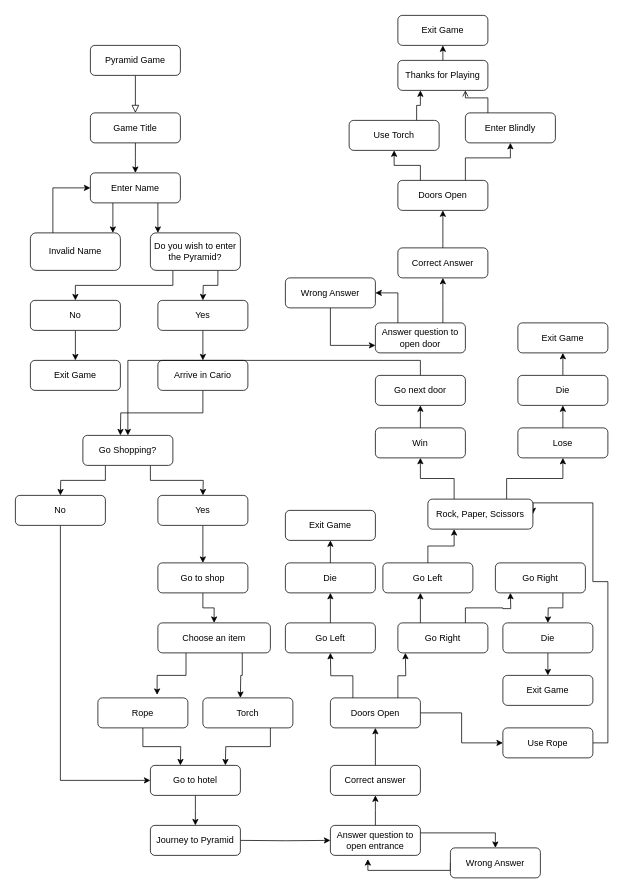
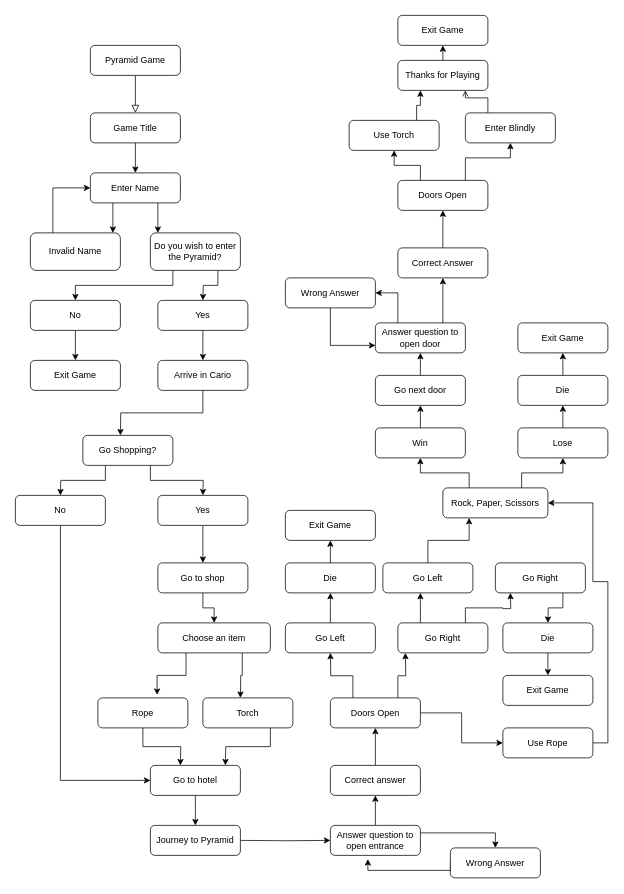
  <mxCell id="0" />
  <mxCell id="1" parent="0" />
  <mxCell id="2" value="" style="rounded=0;html=1;jettySize=auto;orthogonalLoop=1;fontSize=11;endArrow=block;endFill=0;endSize=8;strokeWidth=1;shadow=0;labelBackgroundColor=none;edgeStyle=orthogonalEdgeStyle;" parent="1" edge="1"><mxGeometry relative="1" as="geometry"><mxPoint x="180" y="100" as="sourcePoint" /><mxPoint x="180" y="150" as="targetPoint" /></mxGeometry></mxCell>
  <mxCell id="3" value="Pyramid Game" style="rounded=1;whiteSpace=wrap;html=1;fontSize=12;glass=0;strokeWidth=1;shadow=0;" parent="1" vertex="1"><mxGeometry x="120" y="60" width="120" height="40" as="geometry" /></mxCell>
  <mxCell id="4" style="edgeStyle=orthogonalEdgeStyle;rounded=0;orthogonalLoop=1;jettySize=auto;html=1;exitX=0.5;exitY=1;exitDx=0;exitDy=0;" edge="1" parent="1" source="5"><mxGeometry relative="1" as="geometry"><mxPoint x="180" y="230" as="targetPoint" /></mxGeometry></mxCell>
  <mxCell id="5" value="Game Title" style="rounded=1;whiteSpace=wrap;html=1;fontSize=12;glass=0;strokeWidth=1;shadow=0;" parent="1" vertex="1"><mxGeometry x="120" y="150" width="120" height="40" as="geometry" /></mxCell>
  <mxCell id="6" style="edgeStyle=orthogonalEdgeStyle;rounded=0;orthogonalLoop=1;jettySize=auto;html=1;exitX=0.25;exitY=1;exitDx=0;exitDy=0;" edge="1" parent="1" source="8"><mxGeometry relative="1" as="geometry"><mxPoint x="150" y="310" as="targetPoint" /></mxGeometry></mxCell>
  <mxCell id="7" style="edgeStyle=orthogonalEdgeStyle;rounded=0;orthogonalLoop=1;jettySize=auto;html=1;exitX=0.75;exitY=1;exitDx=0;exitDy=0;" edge="1" parent="1" source="8"><mxGeometry relative="1" as="geometry"><mxPoint x="210" y="310" as="targetPoint" /></mxGeometry></mxCell>
  <mxCell id="8" value="Enter Name" style="rounded=1;whiteSpace=wrap;html=1;fontSize=12;glass=0;strokeWidth=1;shadow=0;" parent="1" vertex="1"><mxGeometry x="120" y="230" width="120" height="40" as="geometry" /></mxCell>
  <mxCell id="9" style="edgeStyle=orthogonalEdgeStyle;rounded=0;orthogonalLoop=1;jettySize=auto;html=1;exitX=0.25;exitY=0;exitDx=0;exitDy=0;entryX=0;entryY=0.5;entryDx=0;entryDy=0;" edge="1" parent="1" source="10" target="8"><mxGeometry relative="1" as="geometry" /></mxCell>
  <mxCell id="10" value="Invalid Name" style="rounded=1;whiteSpace=wrap;html=1;" vertex="1" parent="1"><mxGeometry x="40" y="310" width="120" height="50" as="geometry" /></mxCell>
  <mxCell id="11" style="edgeStyle=orthogonalEdgeStyle;rounded=0;orthogonalLoop=1;jettySize=auto;html=1;exitX=0.25;exitY=1;exitDx=0;exitDy=0;entryX=0.5;entryY=0;entryDx=0;entryDy=0;" edge="1" parent="1" source="13" target="15"><mxGeometry relative="1" as="geometry" /></mxCell>
  <mxCell id="12" style="edgeStyle=orthogonalEdgeStyle;rounded=0;orthogonalLoop=1;jettySize=auto;html=1;exitX=0.75;exitY=1;exitDx=0;exitDy=0;" edge="1" parent="1" source="13"><mxGeometry relative="1" as="geometry"><mxPoint x="270" y="400" as="targetPoint" /></mxGeometry></mxCell>
  <mxCell id="13" value="Do you wish to enter the Pyramid?" style="rounded=1;whiteSpace=wrap;html=1;" vertex="1" parent="1"><mxGeometry x="200" y="310" width="120" height="50" as="geometry" /></mxCell>
  <mxCell id="14" style="edgeStyle=orthogonalEdgeStyle;rounded=0;orthogonalLoop=1;jettySize=auto;html=1;exitX=0.5;exitY=1;exitDx=0;exitDy=0;entryX=0.5;entryY=0;entryDx=0;entryDy=0;" edge="1" parent="1" source="15" target="16"><mxGeometry relative="1" as="geometry" /></mxCell>
  <mxCell id="15" value="No" style="rounded=1;whiteSpace=wrap;html=1;" vertex="1" parent="1"><mxGeometry x="40" y="400" width="120" height="40" as="geometry" /></mxCell>
  <mxCell id="16" value="Exit Game" style="rounded=1;whiteSpace=wrap;html=1;" vertex="1" parent="1"><mxGeometry x="40" y="480" width="120" height="40" as="geometry" /></mxCell>
  <mxCell id="17" style="edgeStyle=orthogonalEdgeStyle;rounded=0;orthogonalLoop=1;jettySize=auto;html=1;exitX=0.5;exitY=1;exitDx=0;exitDy=0;entryX=0.5;entryY=0;entryDx=0;entryDy=0;" edge="1" parent="1" source="18" target="20"><mxGeometry relative="1" as="geometry" /></mxCell>
  <mxCell id="18" value="Yes" style="rounded=1;whiteSpace=wrap;html=1;" vertex="1" parent="1"><mxGeometry x="210" y="400" width="120" height="40" as="geometry" /></mxCell>
  <mxCell id="19" style="edgeStyle=orthogonalEdgeStyle;rounded=0;orthogonalLoop=1;jettySize=auto;html=1;exitX=0.5;exitY=1;exitDx=0;exitDy=0;" edge="1" parent="1" source="20"><mxGeometry relative="1" as="geometry"><mxPoint x="160" y="580" as="targetPoint" /></mxGeometry></mxCell>
  <mxCell id="20" value="Arrive in Cario" style="rounded=1;whiteSpace=wrap;html=1;" vertex="1" parent="1"><mxGeometry x="210" y="480" width="120" height="40" as="geometry" /></mxCell>
  <mxCell id="21" style="edgeStyle=orthogonalEdgeStyle;rounded=0;orthogonalLoop=1;jettySize=auto;html=1;exitX=0.25;exitY=1;exitDx=0;exitDy=0;" edge="1" parent="1" source="23"><mxGeometry relative="1" as="geometry"><mxPoint x="80" y="660" as="targetPoint" /></mxGeometry></mxCell>
  <mxCell id="22" style="edgeStyle=orthogonalEdgeStyle;rounded=0;orthogonalLoop=1;jettySize=auto;html=1;exitX=0.75;exitY=1;exitDx=0;exitDy=0;" edge="1" parent="1" source="23"><mxGeometry relative="1" as="geometry"><mxPoint x="270" y="660" as="targetPoint" /></mxGeometry></mxCell>
  <mxCell id="23" value="Go Shopping?" style="rounded=1;whiteSpace=wrap;html=1;" vertex="1" parent="1"><mxGeometry x="110" y="580" width="120" height="40" as="geometry" /></mxCell>
  <mxCell id="24" style="edgeStyle=orthogonalEdgeStyle;rounded=0;orthogonalLoop=1;jettySize=auto;html=1;exitX=0.5;exitY=1;exitDx=0;exitDy=0;" edge="1" parent="1" source="25"><mxGeometry relative="1" as="geometry"><mxPoint x="200" y="1040" as="targetPoint" /><Array as="points"><mxPoint x="80" y="1040" /></Array></mxGeometry></mxCell>
  <mxCell id="25" value="No" style="rounded=1;whiteSpace=wrap;html=1;" vertex="1" parent="1"><mxGeometry x="20" y="660" width="120" height="40" as="geometry" /></mxCell>
  <mxCell id="26" style="edgeStyle=orthogonalEdgeStyle;rounded=0;orthogonalLoop=1;jettySize=auto;html=1;exitX=0.5;exitY=1;exitDx=0;exitDy=0;" edge="1" parent="1" source="27"><mxGeometry relative="1" as="geometry"><mxPoint x="270" y="750" as="targetPoint" /></mxGeometry></mxCell>
  <mxCell id="27" value="Yes" style="rounded=1;whiteSpace=wrap;html=1;" vertex="1" parent="1"><mxGeometry x="210" y="660" width="120" height="40" as="geometry" /></mxCell>
  <mxCell id="28" style="edgeStyle=orthogonalEdgeStyle;rounded=0;orthogonalLoop=1;jettySize=auto;html=1;exitX=0.25;exitY=1;exitDx=0;exitDy=0;entryX=0.658;entryY=-0.1;entryDx=0;entryDy=0;entryPerimeter=0;" edge="1" parent="1" source="30" target="32"><mxGeometry relative="1" as="geometry"><mxPoint x="210" y="920" as="targetPoint" /></mxGeometry></mxCell>
  <mxCell id="29" style="edgeStyle=orthogonalEdgeStyle;rounded=0;orthogonalLoop=1;jettySize=auto;html=1;exitX=0.75;exitY=1;exitDx=0;exitDy=0;" edge="1" parent="1" source="30"><mxGeometry relative="1" as="geometry"><mxPoint x="320" y="930" as="targetPoint" /></mxGeometry></mxCell>
  <mxCell id="30" value="Choose an item" style="rounded=1;whiteSpace=wrap;html=1;" vertex="1" parent="1"><mxGeometry x="210" y="830" width="150" height="40" as="geometry" /></mxCell>
  <mxCell id="31" style="edgeStyle=orthogonalEdgeStyle;rounded=0;orthogonalLoop=1;jettySize=auto;html=1;exitX=0.5;exitY=1;exitDx=0;exitDy=0;" edge="1" parent="1" source="32"><mxGeometry relative="1" as="geometry"><mxPoint x="240" y="1020" as="targetPoint" /></mxGeometry></mxCell>
  <mxCell id="32" value="Rope" style="rounded=1;whiteSpace=wrap;html=1;" vertex="1" parent="1"><mxGeometry x="130" y="930" width="120" height="40" as="geometry" /></mxCell>
  <mxCell id="33" style="edgeStyle=orthogonalEdgeStyle;rounded=0;orthogonalLoop=1;jettySize=auto;html=1;exitX=0.5;exitY=1;exitDx=0;exitDy=0;" edge="1" parent="1" source="35"><mxGeometry relative="1" as="geometry"><mxPoint x="330" y="950" as="targetPoint" /></mxGeometry></mxCell>
  <mxCell id="34" style="edgeStyle=orthogonalEdgeStyle;rounded=0;orthogonalLoop=1;jettySize=auto;html=1;exitX=0.75;exitY=1;exitDx=0;exitDy=0;" edge="1" parent="1" source="35"><mxGeometry relative="1" as="geometry"><mxPoint x="300" y="1020" as="targetPoint" /></mxGeometry></mxCell>
  <mxCell id="35" value="Torch" style="rounded=1;whiteSpace=wrap;html=1;" vertex="1" parent="1"><mxGeometry x="270" y="930" width="120" height="40" as="geometry" /></mxCell>
  <mxCell id="36" style="edgeStyle=orthogonalEdgeStyle;rounded=0;orthogonalLoop=1;jettySize=auto;html=1;exitX=0.5;exitY=1;exitDx=0;exitDy=0;entryX=0.5;entryY=0;entryDx=0;entryDy=0;" edge="1" parent="1" source="37" target="30"><mxGeometry relative="1" as="geometry" /></mxCell>
  <mxCell id="37" value="Go to shop" style="rounded=1;whiteSpace=wrap;html=1;" vertex="1" parent="1"><mxGeometry x="210" y="750" width="120" height="40" as="geometry" /></mxCell>
  <mxCell id="38" style="edgeStyle=orthogonalEdgeStyle;rounded=0;orthogonalLoop=1;jettySize=auto;html=1;exitX=0.5;exitY=1;exitDx=0;exitDy=0;" edge="1" parent="1" source="39"><mxGeometry relative="1" as="geometry"><mxPoint x="260" y="1100" as="targetPoint" /></mxGeometry></mxCell>
  <mxCell id="39" value="Go to hotel" style="rounded=1;whiteSpace=wrap;html=1;" vertex="1" parent="1"><mxGeometry x="200" y="1020" width="120" height="40" as="geometry" /></mxCell>
  <mxCell id="40" style="edgeStyle=orthogonalEdgeStyle;rounded=0;orthogonalLoop=1;jettySize=auto;html=1;exitX=1;exitY=0.5;exitDx=0;exitDy=0;entryX=0;entryY=0.5;entryDx=0;entryDy=0;" edge="1" parent="1" target="44"><mxGeometry relative="1" as="geometry"><mxPoint x="410" y="1120" as="targetPoint" /><mxPoint x="320" y="1120" as="sourcePoint" /></mxGeometry></mxCell>
  <mxCell id="41" value="Journey to Pyramid" style="rounded=1;whiteSpace=wrap;html=1;" vertex="1" parent="1"><mxGeometry x="200" y="1100" width="120" height="40" as="geometry" /></mxCell>
  <mxCell id="42" style="edgeStyle=orthogonalEdgeStyle;rounded=0;orthogonalLoop=1;jettySize=auto;html=1;exitX=1;exitY=0.25;exitDx=0;exitDy=0;entryX=0.5;entryY=0;entryDx=0;entryDy=0;" edge="1" parent="1" source="44" target="46"><mxGeometry relative="1" as="geometry"><Array as="points"><mxPoint x="660" y="1110" /></Array></mxGeometry></mxCell>
  <mxCell id="43" style="edgeStyle=orthogonalEdgeStyle;rounded=0;orthogonalLoop=1;jettySize=auto;html=1;exitX=0.5;exitY=0;exitDx=0;exitDy=0;" edge="1" parent="1" source="44"><mxGeometry relative="1" as="geometry"><mxPoint x="500" y="1060" as="targetPoint" /></mxGeometry></mxCell>
  <mxCell id="44" value="Answer question to open entrance" style="rounded=1;whiteSpace=wrap;html=1;" vertex="1" parent="1"><mxGeometry x="440" y="1100" width="120" height="40" as="geometry" /></mxCell>
  <mxCell id="45" style="edgeStyle=orthogonalEdgeStyle;rounded=0;orthogonalLoop=1;jettySize=auto;html=1;exitX=0;exitY=0.5;exitDx=0;exitDy=0;" edge="1" parent="1" source="46"><mxGeometry relative="1" as="geometry"><mxPoint x="490" y="1145" as="targetPoint" /><Array as="points"><mxPoint x="600" y="1160" /><mxPoint x="490" y="1160" /></Array></mxGeometry></mxCell>
  <mxCell id="46" value="Wrong Answer" style="rounded=1;whiteSpace=wrap;html=1;" vertex="1" parent="1"><mxGeometry x="600" y="1130" width="120" height="40" as="geometry" /></mxCell>
  <mxCell id="47" style="edgeStyle=orthogonalEdgeStyle;rounded=0;orthogonalLoop=1;jettySize=auto;html=1;exitX=0.5;exitY=0;exitDx=0;exitDy=0;entryX=0.5;entryY=1;entryDx=0;entryDy=0;" edge="1" parent="1" source="48" target="52"><mxGeometry relative="1" as="geometry"><mxPoint x="500" y="980" as="targetPoint" /></mxGeometry></mxCell>
  <mxCell id="48" value="Correct answer" style="rounded=1;whiteSpace=wrap;html=1;" vertex="1" parent="1"><mxGeometry x="440" y="1020" width="120" height="40" as="geometry" /></mxCell>
  <mxCell id="49" style="edgeStyle=orthogonalEdgeStyle;rounded=0;orthogonalLoop=1;jettySize=auto;html=1;exitX=0.25;exitY=0;exitDx=0;exitDy=0;" edge="1" parent="1" source="52"><mxGeometry relative="1" as="geometry"><mxPoint x="440" y="870" as="targetPoint" /></mxGeometry></mxCell>
  <mxCell id="50" style="edgeStyle=orthogonalEdgeStyle;rounded=0;orthogonalLoop=1;jettySize=auto;html=1;exitX=0.75;exitY=0;exitDx=0;exitDy=0;" edge="1" parent="1" source="52"><mxGeometry relative="1" as="geometry"><mxPoint x="540" y="870" as="targetPoint" /></mxGeometry></mxCell>
  <mxCell id="51" style="edgeStyle=orthogonalEdgeStyle;rounded=0;orthogonalLoop=1;jettySize=auto;html=1;exitX=1;exitY=0.5;exitDx=0;exitDy=0;entryX=0;entryY=0.5;entryDx=0;entryDy=0;" edge="1" parent="1" source="52" target="54"><mxGeometry relative="1" as="geometry"><mxPoint x="660" y="950" as="targetPoint" /></mxGeometry></mxCell>
  <mxCell id="52" value="Doors Open" style="rounded=1;whiteSpace=wrap;html=1;" vertex="1" parent="1"><mxGeometry x="440" y="930" width="120" height="40" as="geometry" /></mxCell>
  <mxCell id="53" style="edgeStyle=orthogonalEdgeStyle;rounded=0;orthogonalLoop=1;jettySize=auto;html=1;exitX=1;exitY=0.5;exitDx=0;exitDy=0;entryX=1;entryY=0.5;entryDx=0;entryDy=0;" edge="1" parent="1" source="54" target="72"><mxGeometry relative="1" as="geometry"><mxPoint x="790" y="580" as="targetPoint" /><Array as="points"><mxPoint x="810" y="990" /><mxPoint x="810" y="775" /><mxPoint x="790" y="775" /><mxPoint x="790" y="670" /></Array></mxGeometry></mxCell>
  <mxCell id="54" value="Use Rope" style="rounded=1;whiteSpace=wrap;html=1;" vertex="1" parent="1"><mxGeometry x="670" y="970" width="120" height="40" as="geometry" /></mxCell>
  <mxCell id="55" style="edgeStyle=orthogonalEdgeStyle;rounded=0;orthogonalLoop=1;jettySize=auto;html=1;exitX=0.5;exitY=0;exitDx=0;exitDy=0;" edge="1" parent="1" source="56"><mxGeometry relative="1" as="geometry"><mxPoint x="440" y="790" as="targetPoint" /></mxGeometry></mxCell>
  <mxCell id="56" value="Go Left" style="rounded=1;whiteSpace=wrap;html=1;" vertex="1" parent="1"><mxGeometry x="380" y="830" width="120" height="40" as="geometry" /></mxCell>
  <mxCell id="57" style="edgeStyle=orthogonalEdgeStyle;rounded=0;orthogonalLoop=1;jettySize=auto;html=1;exitX=0.25;exitY=0;exitDx=0;exitDy=0;" edge="1" parent="1" source="59"><mxGeometry relative="1" as="geometry"><mxPoint x="560" y="790" as="targetPoint" /></mxGeometry></mxCell>
  <mxCell id="58" style="edgeStyle=orthogonalEdgeStyle;rounded=0;orthogonalLoop=1;jettySize=auto;html=1;exitX=0.75;exitY=0;exitDx=0;exitDy=0;" edge="1" parent="1" source="59"><mxGeometry relative="1" as="geometry"><mxPoint x="680" y="790" as="targetPoint" /></mxGeometry></mxCell>
  <mxCell id="59" value="Go Right" style="rounded=1;whiteSpace=wrap;html=1;" vertex="1" parent="1"><mxGeometry x="530" y="830" width="120" height="40" as="geometry" /></mxCell>
  <mxCell id="60" style="edgeStyle=orthogonalEdgeStyle;rounded=0;orthogonalLoop=1;jettySize=auto;html=1;exitX=0.5;exitY=0;exitDx=0;exitDy=0;" edge="1" parent="1" source="61"><mxGeometry relative="1" as="geometry"><mxPoint x="440" y="720" as="targetPoint" /></mxGeometry></mxCell>
  <mxCell id="61" value="Die" style="rounded=1;whiteSpace=wrap;html=1;" vertex="1" parent="1"><mxGeometry x="380" y="750" width="120" height="40" as="geometry" /></mxCell>
  <mxCell id="62" value="Exit Game" style="rounded=1;whiteSpace=wrap;html=1;" vertex="1" parent="1"><mxGeometry x="380" y="680" width="120" height="40" as="geometry" /></mxCell>
  <mxCell id="63" style="edgeStyle=orthogonalEdgeStyle;rounded=0;orthogonalLoop=1;jettySize=auto;html=1;exitX=0.5;exitY=0;exitDx=0;exitDy=0;entryX=0.25;entryY=1;entryDx=0;entryDy=0;" edge="1" parent="1" source="64" target="72"><mxGeometry relative="1" as="geometry" /></mxCell>
  <mxCell id="64" value="Go Left" style="rounded=1;whiteSpace=wrap;html=1;" vertex="1" parent="1"><mxGeometry x="510" y="750" width="120" height="40" as="geometry" /></mxCell>
  <mxCell id="65" style="edgeStyle=orthogonalEdgeStyle;rounded=0;orthogonalLoop=1;jettySize=auto;html=1;exitX=0.75;exitY=1;exitDx=0;exitDy=0;" edge="1" parent="1" source="66"><mxGeometry relative="1" as="geometry"><mxPoint x="730" y="830" as="targetPoint" /></mxGeometry></mxCell>
  <mxCell id="66" value="Go Right" style="rounded=1;whiteSpace=wrap;html=1;" vertex="1" parent="1"><mxGeometry x="660" y="750" width="120" height="40" as="geometry" /></mxCell>
  <mxCell id="67" style="edgeStyle=orthogonalEdgeStyle;rounded=0;orthogonalLoop=1;jettySize=auto;html=1;exitX=0.5;exitY=1;exitDx=0;exitDy=0;entryX=0.5;entryY=0;entryDx=0;entryDy=0;" edge="1" parent="1" source="68" target="69"><mxGeometry relative="1" as="geometry"><mxPoint x="730" y="890" as="targetPoint" /></mxGeometry></mxCell>
  <mxCell id="68" value="Die" style="rounded=1;whiteSpace=wrap;html=1;" vertex="1" parent="1"><mxGeometry x="670" y="830" width="120" height="40" as="geometry" /></mxCell>
  <mxCell id="69" value="Exit Game" style="rounded=1;whiteSpace=wrap;html=1;" vertex="1" parent="1"><mxGeometry x="670" y="900" width="120" height="40" as="geometry" /></mxCell>
  <mxCell id="70" style="edgeStyle=orthogonalEdgeStyle;rounded=0;orthogonalLoop=1;jettySize=auto;html=1;exitX=0.25;exitY=0;exitDx=0;exitDy=0;" edge="1" parent="1" source="72" target="74"><mxGeometry relative="1" as="geometry" /></mxCell>
  <mxCell id="71" style="edgeStyle=orthogonalEdgeStyle;rounded=0;orthogonalLoop=1;jettySize=auto;html=1;exitX=0.75;exitY=0;exitDx=0;exitDy=0;entryX=0.5;entryY=1;entryDx=0;entryDy=0;" edge="1" parent="1" source="72" target="76"><mxGeometry relative="1" as="geometry" /></mxCell>
- <mxCell id="72" value="Rock, Paper, Scissors" style="rounded=1;whiteSpace=wrap;html=1;" vertex="1" parent="1"><mxGeometry x="570" y="665" width="140" height="40" as="geometry" /></mxCell>
+ <mxCell id="72" value="Rock, Paper, Scissors" style="rounded=1;whiteSpace=wrap;html=1;" vertex="1" parent="1"><mxGeometry x="590" y="650" width="140" height="40" as="geometry" /></mxCell>
  <mxCell id="73" style="edgeStyle=orthogonalEdgeStyle;rounded=0;orthogonalLoop=1;jettySize=auto;html=1;exitX=0.5;exitY=0;exitDx=0;exitDy=0;" edge="1" parent="1" source="74"><mxGeometry relative="1" as="geometry"><mxPoint x="560" y="540" as="targetPoint" /></mxGeometry></mxCell>
  <mxCell id="74" value="Win" style="rounded=1;whiteSpace=wrap;html=1;" vertex="1" parent="1"><mxGeometry x="500" y="570" width="120" height="40" as="geometry" /></mxCell>
  <mxCell id="75" style="edgeStyle=orthogonalEdgeStyle;rounded=0;orthogonalLoop=1;jettySize=auto;html=1;exitX=0.5;exitY=0;exitDx=0;exitDy=0;entryX=0.5;entryY=1;entryDx=0;entryDy=0;" edge="1" parent="1" source="76" target="78"><mxGeometry relative="1" as="geometry" /></mxCell>
  <mxCell id="76" value="Lose" style="rounded=1;whiteSpace=wrap;html=1;" vertex="1" parent="1"><mxGeometry x="690" y="570" width="120" height="40" as="geometry" /></mxCell>
  <mxCell id="77" style="edgeStyle=orthogonalEdgeStyle;rounded=0;orthogonalLoop=1;jettySize=auto;html=1;exitX=0.5;exitY=0;exitDx=0;exitDy=0;entryX=0.5;entryY=1;entryDx=0;entryDy=0;" edge="1" parent="1" source="78" target="79"><mxGeometry relative="1" as="geometry" /></mxCell>
  <mxCell id="78" value="Die" style="rounded=1;whiteSpace=wrap;html=1;" vertex="1" parent="1"><mxGeometry x="690" y="500" width="120" height="40" as="geometry" /></mxCell>
  <mxCell id="79" value="Exit Game" style="rounded=1;whiteSpace=wrap;html=1;" vertex="1" parent="1"><mxGeometry x="690" y="430" width="120" height="40" as="geometry" /></mxCell>
- <mxCell id="80" style="edgeStyle=orthogonalEdgeStyle;rounded=0;orthogonalLoop=1;jettySize=auto;html=1;exitX=0.5;exitY=0;exitDx=0;exitDy=0;" edge="1" parent="1" source="81" target="23"><mxGeometry relative="1" as="geometry" /></mxCell>
+ <mxCell id="80" style="edgeStyle=orthogonalEdgeStyle;rounded=0;orthogonalLoop=1;jettySize=auto;html=1;exitX=0.5;exitY=0;exitDx=0;exitDy=0;entryX=0.5;entryY=1;entryDx=0;entryDy=0;" edge="1" parent="1" source="81" target="84"><mxGeometry relative="1" as="geometry" /></mxCell>
  <mxCell id="81" value="Go next door" style="rounded=1;whiteSpace=wrap;html=1;" vertex="1" parent="1"><mxGeometry x="500" y="500" width="120" height="40" as="geometry" /></mxCell>
  <mxCell id="82" style="edgeStyle=orthogonalEdgeStyle;rounded=0;orthogonalLoop=1;jettySize=auto;html=1;exitX=0.25;exitY=0;exitDx=0;exitDy=0;entryX=1;entryY=0.5;entryDx=0;entryDy=0;" edge="1" parent="1" source="84" target="86"><mxGeometry relative="1" as="geometry" /></mxCell>
  <mxCell id="83" style="edgeStyle=orthogonalEdgeStyle;rounded=0;orthogonalLoop=1;jettySize=auto;html=1;exitX=0.75;exitY=0;exitDx=0;exitDy=0;" edge="1" parent="1" source="84"><mxGeometry relative="1" as="geometry"><mxPoint x="590" y="370" as="targetPoint" /></mxGeometry></mxCell>
  <mxCell id="84" value="Answer question to open door" style="rounded=1;whiteSpace=wrap;html=1;" vertex="1" parent="1"><mxGeometry x="500" y="430" width="120" height="40" as="geometry" /></mxCell>
  <mxCell id="85" style="edgeStyle=orthogonalEdgeStyle;rounded=0;orthogonalLoop=1;jettySize=auto;html=1;exitX=0.5;exitY=1;exitDx=0;exitDy=0;entryX=0;entryY=0.75;entryDx=0;entryDy=0;" edge="1" parent="1" source="86" target="84"><mxGeometry relative="1" as="geometry" /></mxCell>
  <mxCell id="86" value="Wrong Answer" style="rounded=1;whiteSpace=wrap;html=1;" vertex="1" parent="1"><mxGeometry x="380" y="370" width="120" height="40" as="geometry" /></mxCell>
  <mxCell id="87" style="edgeStyle=orthogonalEdgeStyle;rounded=0;orthogonalLoop=1;jettySize=auto;html=1;exitX=0.5;exitY=0;exitDx=0;exitDy=0;entryX=0.5;entryY=1;entryDx=0;entryDy=0;" edge="1" parent="1" source="88" target="91"><mxGeometry relative="1" as="geometry"><mxPoint x="590" y="300" as="targetPoint" /></mxGeometry></mxCell>
  <mxCell id="88" value="Correct Answer" style="rounded=1;whiteSpace=wrap;html=1;" vertex="1" parent="1"><mxGeometry x="530" y="330" width="120" height="40" as="geometry" /></mxCell>
  <mxCell id="89" style="edgeStyle=orthogonalEdgeStyle;rounded=0;orthogonalLoop=1;jettySize=auto;html=1;exitX=0.25;exitY=0;exitDx=0;exitDy=0;entryX=0.5;entryY=1;entryDx=0;entryDy=0;" edge="1" parent="1" source="91" target="93"><mxGeometry relative="1" as="geometry" /></mxCell>
  <mxCell id="90" style="edgeStyle=orthogonalEdgeStyle;rounded=0;orthogonalLoop=1;jettySize=auto;html=1;exitX=0.75;exitY=0;exitDx=0;exitDy=0;entryX=0.5;entryY=1;entryDx=0;entryDy=0;" edge="1" parent="1" source="91" target="95"><mxGeometry relative="1" as="geometry"><Array as="points"><mxPoint x="620" y="210" /><mxPoint x="680" y="210" /></Array></mxGeometry></mxCell>
  <mxCell id="91" value="Doors Open" style="rounded=1;whiteSpace=wrap;html=1;" vertex="1" parent="1"><mxGeometry x="530" y="240" width="120" height="40" as="geometry" /></mxCell>
  <mxCell id="92" style="edgeStyle=orthogonalEdgeStyle;rounded=0;orthogonalLoop=1;jettySize=auto;html=1;exitX=0.75;exitY=0;exitDx=0;exitDy=0;entryX=0.25;entryY=1;entryDx=0;entryDy=0;" edge="1" parent="1" source="93" target="97"><mxGeometry relative="1" as="geometry" /></mxCell>
  <mxCell id="93" value="Use Torch" style="rounded=1;whiteSpace=wrap;html=1;" vertex="1" parent="1"><mxGeometry x="465" y="160" width="120" height="40" as="geometry" /></mxCell>
  <mxCell id="94" style="edgeStyle=orthogonalEdgeStyle;rounded=0;orthogonalLoop=1;jettySize=auto;html=1;exitX=0.25;exitY=0;exitDx=0;exitDy=0;entryX=0.75;entryY=1;entryDx=0;entryDy=0;endArrow=open;" edge="1" parent="1" source="95" target="97"><mxGeometry relative="1" as="geometry" /></mxCell>
  <mxCell id="95" value="Enter Blindly" style="rounded=1;whiteSpace=wrap;html=1;" vertex="1" parent="1"><mxGeometry x="620" y="150" width="120" height="40" as="geometry" /></mxCell>
  <mxCell id="96" style="edgeStyle=orthogonalEdgeStyle;rounded=0;orthogonalLoop=1;jettySize=auto;html=1;exitX=0.5;exitY=0;exitDx=0;exitDy=0;entryX=0.5;entryY=1;entryDx=0;entryDy=0;" edge="1" parent="1" source="97" target="98"><mxGeometry relative="1" as="geometry" /></mxCell>
  <mxCell id="97" value="Thanks for Playing" style="rounded=1;whiteSpace=wrap;html=1;" vertex="1" parent="1"><mxGeometry x="530" y="80" width="120" height="40" as="geometry" /></mxCell>
  <mxCell id="98" value="Exit Game" style="rounded=1;whiteSpace=wrap;html=1;" vertex="1" parent="1"><mxGeometry x="530" width="120" height="40" as="geometry" y="20" /></mxCell>
